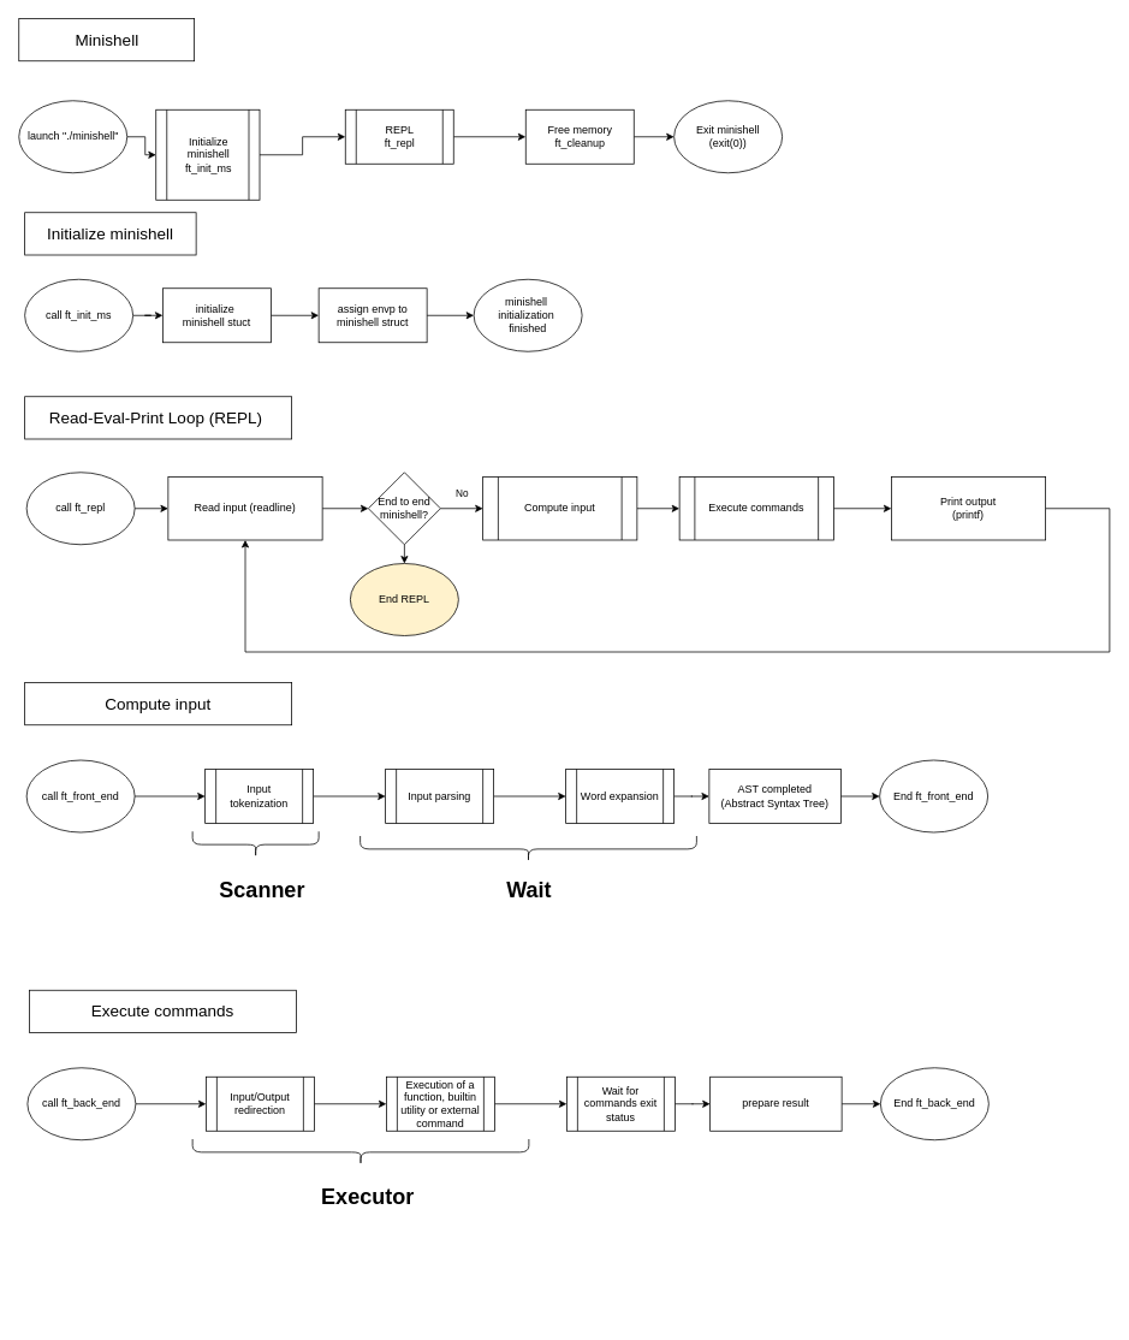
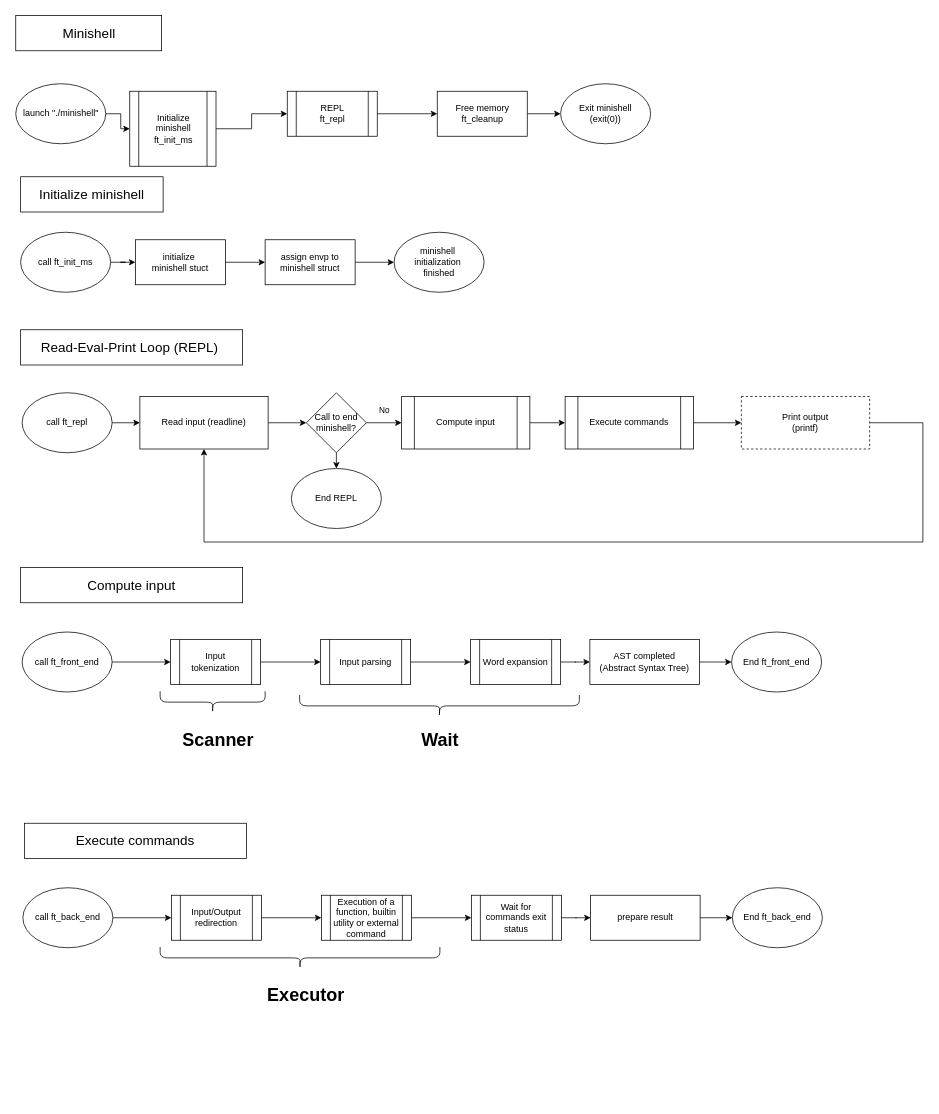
  <mxCell id="0" />
  <mxCell id="1" parent="0" />
  <mxCell id="2" value="&lt;font style=&quot;font-size: 18px;&quot;&gt;Minishell&lt;/font&gt;" style="rounded=0;whiteSpace=wrap;html=1;" vertex="1" parent="1"><mxGeometry x="20.5" y="20" width="194.5" height="47" as="geometry" /></mxCell>
  <mxCell id="3" style="edgeStyle=orthogonalEdgeStyle;rounded=0;orthogonalLoop=1;jettySize=auto;html=1;exitX=1;exitY=0.5;exitDx=0;exitDy=0;entryX=0;entryY=0.5;entryDx=0;entryDy=0;" edge="1" parent="1" source="4" target="30"><mxGeometry relative="1" as="geometry" /></mxCell>
  <mxCell id="4" value="Read input (readline)" style="rounded=0;whiteSpace=wrap;html=1;" vertex="1" parent="1"><mxGeometry x="186" y="528" width="171" height="70" as="geometry" /></mxCell>
  <mxCell id="5" value="&lt;font style=&quot;font-size: 18px;&quot;&gt;Read-Eval-Print Loop (REPL)&amp;nbsp;&lt;/font&gt;" style="rounded=0;whiteSpace=wrap;html=1;" vertex="1" parent="1"><mxGeometry x="27" y="439" width="296" height="47" as="geometry" /></mxCell>
  <mxCell id="6" value="" style="edgeStyle=orthogonalEdgeStyle;rounded=0;orthogonalLoop=1;jettySize=auto;html=1;" edge="1" parent="1" source="7" target="51"><mxGeometry relative="1" as="geometry" /></mxCell>
  <mxCell id="7" value="Compute input" style="shape=process;whiteSpace=wrap;html=1;backgroundOutline=1;" vertex="1" parent="1"><mxGeometry x="535" y="528" width="171" height="70" as="geometry" /></mxCell>
  <mxCell id="8" style="edgeStyle=orthogonalEdgeStyle;rounded=0;orthogonalLoop=1;jettySize=auto;html=1;exitX=1;exitY=0.5;exitDx=0;exitDy=0;entryX=0.5;entryY=1;entryDx=0;entryDy=0;" edge="1" parent="1" source="9" target="4"><mxGeometry relative="1" as="geometry"><Array as="points"><mxPoint x="1230" y="563" /><mxPoint x="1230" y="722" /><mxPoint x="272" y="722" /></Array></mxGeometry></mxCell>
- <mxCell id="9" value="Print output&lt;div&gt;(printf)&lt;/div&gt;" style="rounded=0;whiteSpace=wrap;html=1;" vertex="1" parent="1"><mxGeometry x="988" y="528" width="171" height="70" as="geometry" /></mxCell>
+ <mxCell id="9" value="Print output&lt;div&gt;(printf)&lt;/div&gt;" style="rounded=0;whiteSpace=wrap;html=1;dashed=1;" vertex="1" parent="1"><mxGeometry x="988" y="528" width="171" height="70" as="geometry" /></mxCell>
  <mxCell id="10" value="" style="edgeStyle=orthogonalEdgeStyle;rounded=0;orthogonalLoop=1;jettySize=auto;html=1;entryX=0;entryY=0.5;entryDx=0;entryDy=0;" edge="1" parent="1" source="11" target="15"><mxGeometry relative="1" as="geometry"><mxPoint x="396.5" y="151" as="targetPoint" /></mxGeometry></mxCell>
  <mxCell id="11" value="Initialize minishell&lt;div&gt;ft_init_ms&lt;/div&gt;" style="shape=process;whiteSpace=wrap;html=1;backgroundOutline=1;" vertex="1" parent="1"><mxGeometry x="172.5" y="121" width="115" height="100" as="geometry" /></mxCell>
  <mxCell id="12" style="edgeStyle=orthogonalEdgeStyle;rounded=0;orthogonalLoop=1;jettySize=auto;html=1;exitX=1;exitY=0.5;exitDx=0;exitDy=0;" edge="1" parent="1" source="13" target="11"><mxGeometry relative="1" as="geometry" /></mxCell>
  <mxCell id="13" value="launch &quot;./minishell&quot;" style="ellipse;whiteSpace=wrap;html=1;" vertex="1" parent="1"><mxGeometry x="20.5" y="111" width="120" height="80" as="geometry" /></mxCell>
  <mxCell id="14" value="" style="edgeStyle=orthogonalEdgeStyle;rounded=0;orthogonalLoop=1;jettySize=auto;html=1;" edge="1" parent="1" source="15" target="17"><mxGeometry relative="1" as="geometry" /></mxCell>
  <mxCell id="15" value="REPL&lt;div&gt;ft_repl&lt;/div&gt;" style="shape=process;whiteSpace=wrap;html=1;backgroundOutline=1;" vertex="1" parent="1"><mxGeometry x="382.5" y="121" width="120" height="60" as="geometry" /></mxCell>
  <mxCell id="16" value="" style="edgeStyle=orthogonalEdgeStyle;rounded=0;orthogonalLoop=1;jettySize=auto;html=1;entryX=0;entryY=0.5;entryDx=0;entryDy=0;" edge="1" parent="1" source="17" target="18"><mxGeometry relative="1" as="geometry"><mxPoint x="802.5" y="151" as="targetPoint" /></mxGeometry></mxCell>
  <mxCell id="17" value="Free memory&lt;div&gt;ft_cleanup&lt;/div&gt;" style="whiteSpace=wrap;html=1;" vertex="1" parent="1"><mxGeometry x="582.5" y="121" width="120" height="60" as="geometry" /></mxCell>
  <mxCell id="18" value="Exit minishell&lt;div&gt;(exit(0))&lt;/div&gt;" style="ellipse;whiteSpace=wrap;html=1;" vertex="1" parent="1"><mxGeometry x="747" y="111" width="120" height="80" as="geometry" /></mxCell>
  <mxCell id="19" value="&lt;font style=&quot;font-size: 18px;&quot;&gt;Initialize minishell&lt;/font&gt;" style="rounded=0;whiteSpace=wrap;html=1;" vertex="1" parent="1"><mxGeometry x="27" y="235" width="190" height="47" as="geometry" /></mxCell>
  <mxCell id="20" value="" style="edgeStyle=orthogonalEdgeStyle;rounded=0;orthogonalLoop=1;jettySize=auto;html=1;" edge="1" parent="1" source="21" target="23"><mxGeometry relative="1" as="geometry" /></mxCell>
  <mxCell id="21" value="call ft_init_ms" style="ellipse;whiteSpace=wrap;html=1;" vertex="1" parent="1"><mxGeometry x="27" y="309" width="120" height="80" as="geometry" /></mxCell>
  <mxCell id="22" value="" style="edgeStyle=orthogonalEdgeStyle;rounded=0;orthogonalLoop=1;jettySize=auto;html=1;" edge="1" parent="1" source="23" target="25"><mxGeometry relative="1" as="geometry" /></mxCell>
  <mxCell id="23" value="initialize&amp;nbsp;&lt;div&gt;minishell stuct&lt;/div&gt;" style="whiteSpace=wrap;html=1;" vertex="1" parent="1"><mxGeometry x="180" y="319" width="120" height="60" as="geometry" /></mxCell>
  <mxCell id="24" value="" style="edgeStyle=orthogonalEdgeStyle;rounded=0;orthogonalLoop=1;jettySize=auto;html=1;entryX=0;entryY=0.5;entryDx=0;entryDy=0;" edge="1" parent="1" source="25" target="26"><mxGeometry relative="1" as="geometry"><mxPoint x="553" y="349" as="targetPoint" /></mxGeometry></mxCell>
  <mxCell id="25" value="assign envp to minishell struct" style="whiteSpace=wrap;html=1;" vertex="1" parent="1"><mxGeometry x="353" y="319" width="120" height="60" as="geometry" /></mxCell>
  <mxCell id="26" value="minishell&amp;nbsp;&lt;div&gt;initialization&amp;nbsp;&lt;/div&gt;&lt;div&gt;f&lt;span style=&quot;background-color: initial;&quot;&gt;inished&lt;/span&gt;&lt;/div&gt;" style="ellipse;whiteSpace=wrap;html=1;" vertex="1" parent="1"><mxGeometry x="525" y="309" width="120" height="80" as="geometry" /></mxCell>
  <mxCell id="27" style="edgeStyle=orthogonalEdgeStyle;rounded=0;orthogonalLoop=1;jettySize=auto;html=1;exitX=1;exitY=0.5;exitDx=0;exitDy=0;entryX=0;entryY=0.5;entryDx=0;entryDy=0;" edge="1" parent="1" source="30" target="7"><mxGeometry relative="1" as="geometry" /></mxCell>
  <mxCell id="28" value="No" style="edgeLabel;html=1;align=center;verticalAlign=middle;resizable=0;points=[];" connectable="0" vertex="1" parent="27"><mxGeometry x="-0.253" y="-4" relative="1" as="geometry"><mxPoint x="5" y="-21" as="offset" /></mxGeometry></mxCell>
  <mxCell id="29" style="edgeStyle=orthogonalEdgeStyle;rounded=0;orthogonalLoop=1;jettySize=auto;html=1;exitX=0.5;exitY=1;exitDx=0;exitDy=0;entryX=0.5;entryY=0;entryDx=0;entryDy=0;" edge="1" parent="1" source="30" target="31"><mxGeometry relative="1" as="geometry" /></mxCell>
- <mxCell id="30" value="End to end minishell?" style="rhombus;whiteSpace=wrap;html=1;" vertex="1" parent="1"><mxGeometry x="408" y="523" width="80" height="80" as="geometry" /></mxCell>
- <mxCell id="31" value="End REPL" style="ellipse;whiteSpace=wrap;html=1;fillColor=#fff2cc;" vertex="1" parent="1"><mxGeometry x="388" y="624" width="120" height="80" as="geometry" /></mxCell>
+ <mxCell id="30" value="Call to end minishell?" style="rhombus;whiteSpace=wrap;html=1;" vertex="1" parent="1"><mxGeometry x="408" y="523" width="80" height="80" as="geometry" /></mxCell>
+ <mxCell id="31" value="End REPL" style="ellipse;whiteSpace=wrap;html=1;" vertex="1" parent="1"><mxGeometry x="388" y="624" width="120" height="80" as="geometry" /></mxCell>
  <mxCell id="32" style="edgeStyle=orthogonalEdgeStyle;rounded=0;orthogonalLoop=1;jettySize=auto;html=1;exitX=1;exitY=0.5;exitDx=0;exitDy=0;entryX=0;entryY=0.5;entryDx=0;entryDy=0;" edge="1" parent="1" source="33" target="4"><mxGeometry relative="1" as="geometry" /></mxCell>
  <mxCell id="33" value="call ft_repl" style="ellipse;whiteSpace=wrap;html=1;" vertex="1" parent="1"><mxGeometry x="29" y="523" width="120" height="80" as="geometry" /></mxCell>
  <mxCell id="34" value="&lt;font style=&quot;font-size: 18px;&quot;&gt;Compute input&lt;/font&gt;" style="rounded=0;whiteSpace=wrap;html=1;" vertex="1" parent="1"><mxGeometry x="27" y="756" width="296" height="47" as="geometry" /></mxCell>
  <mxCell id="35" value="" style="edgeStyle=orthogonalEdgeStyle;rounded=0;orthogonalLoop=1;jettySize=auto;html=1;entryX=0;entryY=0.5;entryDx=0;entryDy=0;" edge="1" parent="1" source="36" target="38"><mxGeometry relative="1" as="geometry"><mxPoint x="191" y="882" as="targetPoint" /></mxGeometry></mxCell>
  <mxCell id="36" value="call ft_front_end" style="ellipse;whiteSpace=wrap;html=1;" vertex="1" parent="1"><mxGeometry x="29" y="842" width="120" height="80" as="geometry" /></mxCell>
  <mxCell id="37" value="" style="edgeStyle=orthogonalEdgeStyle;rounded=0;orthogonalLoop=1;jettySize=auto;html=1;" edge="1" parent="1" source="38" target="40"><mxGeometry relative="1" as="geometry" /></mxCell>
  <mxCell id="38" value="Input tokenization" style="shape=process;whiteSpace=wrap;html=1;backgroundOutline=1;" vertex="1" parent="1"><mxGeometry x="227" y="852" width="120" height="60" as="geometry" /></mxCell>
  <mxCell id="39" value="" style="edgeStyle=orthogonalEdgeStyle;rounded=0;orthogonalLoop=1;jettySize=auto;html=1;" edge="1" parent="1" source="40" target="42"><mxGeometry relative="1" as="geometry" /></mxCell>
  <mxCell id="40" value="Input parsing" style="shape=process;whiteSpace=wrap;html=1;backgroundOutline=1;" vertex="1" parent="1"><mxGeometry x="427" y="852" width="120" height="60" as="geometry" /></mxCell>
  <mxCell id="41" value="" style="edgeStyle=orthogonalEdgeStyle;rounded=0;orthogonalLoop=1;jettySize=auto;html=1;" edge="1" parent="1" source="42" target="49"><mxGeometry relative="1" as="geometry" /></mxCell>
  <mxCell id="42" value="Word expansion" style="shape=process;whiteSpace=wrap;html=1;backgroundOutline=1;" vertex="1" parent="1"><mxGeometry x="627" y="852" width="120" height="60" as="geometry" /></mxCell>
  <mxCell id="43" value="" style="shape=curlyBracket;whiteSpace=wrap;html=1;rounded=1;flipH=1;labelPosition=right;verticalLabelPosition=middle;align=left;verticalAlign=middle;rotation=90;" vertex="1" parent="1"><mxGeometry x="571" y="754" width="29" height="373" as="geometry" /></mxCell>
  <mxCell id="44" value="Wait" style="text;strokeColor=none;fillColor=none;html=1;fontSize=24;fontStyle=1;verticalAlign=middle;align=center;" vertex="1" parent="1"><mxGeometry x="535.5" y="966" width="100" height="40" as="geometry" /></mxCell>
  <mxCell id="45" value="" style="shape=curlyBracket;whiteSpace=wrap;html=1;rounded=1;flipH=1;labelPosition=right;verticalLabelPosition=middle;align=left;verticalAlign=middle;rotation=90;" vertex="1" parent="1"><mxGeometry x="268.5" y="865.5" width="29" height="140" as="geometry" /></mxCell>
  <mxCell id="46" value="Scanner" style="text;strokeColor=none;fillColor=none;html=1;fontSize=24;fontStyle=1;verticalAlign=middle;align=center;" vertex="1" parent="1"><mxGeometry x="240" y="966" width="100" height="40" as="geometry" /></mxCell>
  <mxCell id="47" value="End ft_front_end" style="ellipse;whiteSpace=wrap;html=1;" vertex="1" parent="1"><mxGeometry x="975" y="842" width="120" height="80" as="geometry" /></mxCell>
  <mxCell id="48" style="edgeStyle=orthogonalEdgeStyle;rounded=0;orthogonalLoop=1;jettySize=auto;html=1;exitX=1;exitY=0.5;exitDx=0;exitDy=0;entryX=0;entryY=0.5;entryDx=0;entryDy=0;" edge="1" parent="1" source="49" target="47"><mxGeometry relative="1" as="geometry" /></mxCell>
  <mxCell id="49" value="AST completed&lt;div&gt;(Abstract Syntax Tree)&lt;/div&gt;" style="whiteSpace=wrap;html=1;" vertex="1" parent="1"><mxGeometry x="786" y="852" width="146" height="60" as="geometry" /></mxCell>
  <mxCell id="50" style="edgeStyle=orthogonalEdgeStyle;rounded=0;orthogonalLoop=1;jettySize=auto;html=1;exitX=1;exitY=0.5;exitDx=0;exitDy=0;entryX=0;entryY=0.5;entryDx=0;entryDy=0;" edge="1" parent="1" source="51" target="9"><mxGeometry relative="1" as="geometry" /></mxCell>
  <mxCell id="51" value="Execute commands" style="shape=process;whiteSpace=wrap;html=1;backgroundOutline=1;" vertex="1" parent="1"><mxGeometry x="753" y="528" width="171" height="70" as="geometry" /></mxCell>
  <mxCell id="52" value="&lt;font style=&quot;font-size: 18px;&quot;&gt;Execute commands&lt;/font&gt;" style="rounded=0;whiteSpace=wrap;html=1;" vertex="1" parent="1"><mxGeometry x="32" y="1097" width="296" height="47" as="geometry" /></mxCell>
  <mxCell id="53" value="" style="edgeStyle=orthogonalEdgeStyle;rounded=0;orthogonalLoop=1;jettySize=auto;html=1;entryX=0;entryY=0.5;entryDx=0;entryDy=0;" edge="1" parent="1" source="54" target="56"><mxGeometry relative="1" as="geometry"><mxPoint x="192" y="1223" as="targetPoint" /></mxGeometry></mxCell>
  <mxCell id="54" value="call ft_back_end" style="ellipse;whiteSpace=wrap;html=1;" vertex="1" parent="1"><mxGeometry x="30" y="1183" width="120" height="80" as="geometry" /></mxCell>
  <mxCell id="55" value="" style="edgeStyle=orthogonalEdgeStyle;rounded=0;orthogonalLoop=1;jettySize=auto;html=1;" edge="1" parent="1" source="56" target="58"><mxGeometry relative="1" as="geometry" /></mxCell>
  <mxCell id="56" value="Input/Output redirection" style="shape=process;whiteSpace=wrap;html=1;backgroundOutline=1;" vertex="1" parent="1"><mxGeometry x="228" y="1193" width="120" height="60" as="geometry" /></mxCell>
  <mxCell id="57" value="" style="edgeStyle=orthogonalEdgeStyle;rounded=0;orthogonalLoop=1;jettySize=auto;html=1;" edge="1" parent="1" source="58" target="60"><mxGeometry relative="1" as="geometry" /></mxCell>
  <mxCell id="58" value="Execution of a function, builtin utility or external command" style="shape=process;whiteSpace=wrap;html=1;backgroundOutline=1;" vertex="1" parent="1"><mxGeometry x="428" y="1193" width="120" height="60" as="geometry" /></mxCell>
  <mxCell id="59" value="" style="edgeStyle=orthogonalEdgeStyle;rounded=0;orthogonalLoop=1;jettySize=auto;html=1;" edge="1" parent="1" source="60" target="65"><mxGeometry relative="1" as="geometry" /></mxCell>
  <mxCell id="60" value="Wait for commands exit status" style="shape=process;whiteSpace=wrap;html=1;backgroundOutline=1;" vertex="1" parent="1"><mxGeometry x="628" y="1193" width="120" height="60" as="geometry" /></mxCell>
  <mxCell id="61" value="" style="shape=curlyBracket;whiteSpace=wrap;html=1;rounded=1;flipH=1;labelPosition=right;verticalLabelPosition=middle;align=left;verticalAlign=middle;rotation=90;" vertex="1" parent="1"><mxGeometry x="385" y="1090" width="29" height="373" as="geometry" /></mxCell>
  <mxCell id="62" value="Executor" style="text;strokeColor=none;fillColor=none;html=1;fontSize=24;fontStyle=1;verticalAlign=middle;align=center;" vertex="1" parent="1"><mxGeometry x="357" y="1307" width="100" height="40" as="geometry" /></mxCell>
  <mxCell id="63" value="End ft_back_end" style="ellipse;whiteSpace=wrap;html=1;" vertex="1" parent="1"><mxGeometry x="976" y="1183" width="120" height="80" as="geometry" /></mxCell>
  <mxCell id="64" style="edgeStyle=orthogonalEdgeStyle;rounded=0;orthogonalLoop=1;jettySize=auto;html=1;exitX=1;exitY=0.5;exitDx=0;exitDy=0;entryX=0;entryY=0.5;entryDx=0;entryDy=0;" edge="1" parent="1" source="65" target="63"><mxGeometry relative="1" as="geometry" /></mxCell>
  <mxCell id="65" value="prepare result" style="whiteSpace=wrap;html=1;" vertex="1" parent="1"><mxGeometry x="787" y="1193" width="146" height="60" as="geometry" /></mxCell>
